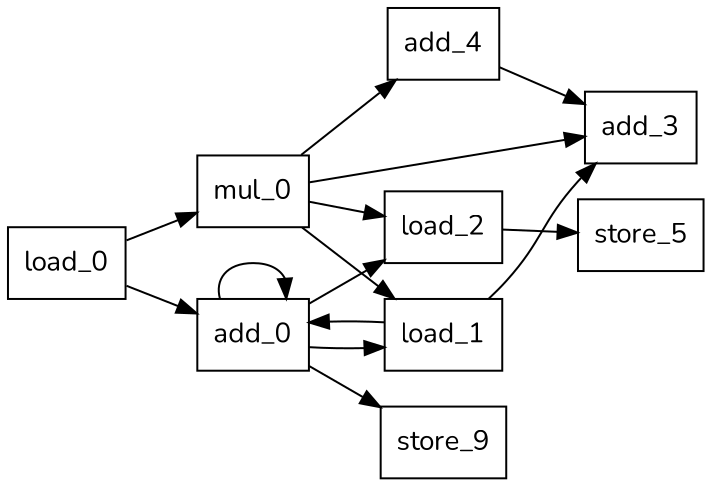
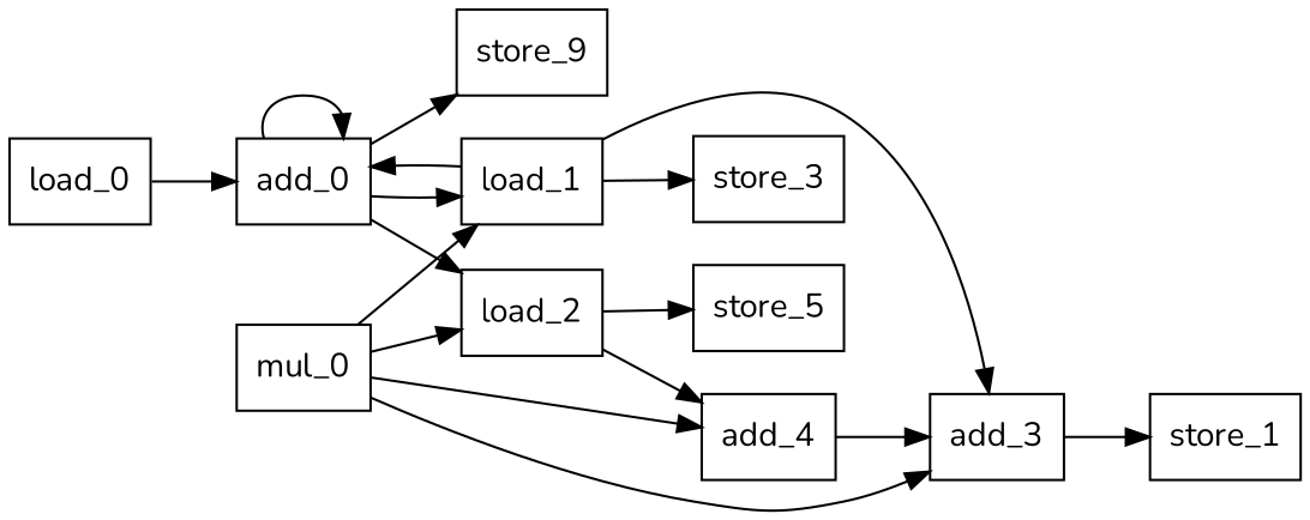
  digraph {
    fontname=Nunito
    rankdir=LR
    node [fontname=Nunito shape=rectangle]
    edge [fontname=Nunito]
    n1 [label=add_0]
    n2 [label=load_1]
    n3 [label=load_2]
    n4 [label=store_9]
    n5 [label=add_3]
+   n6 [label=store_3]
    n7 [label=add_4]
    n8 [label=store_5]
+   n9 [label=store_1]
    n10 [label=mul_0]
    n11 [label=load_0]
    n1 -> n1
    n1 -> n2
    n1 -> n3
    n1 -> n4
    n2 -> n1
    n2 -> n5
+   n2 -> n6
+   n3 -> n7
    n3 -> n8
+   n5 -> n9
    n7 -> n5
    n10 -> n2
    n10 -> n3
    n10 -> n5
    n10 -> n7
    n11 -> n1
-   n11 -> n10
  }
